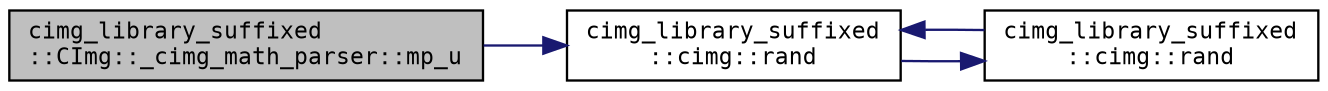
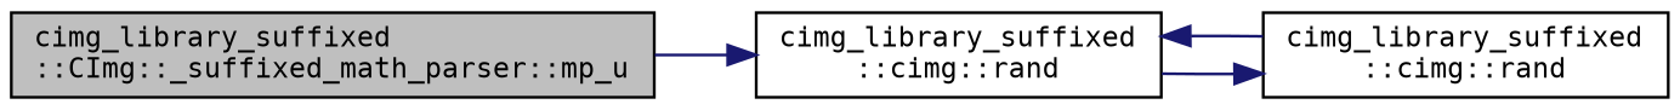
  digraph {
    rankdir=LR
    fontname="DejaVu Sans Mono"
    node [color=black fillcolor=white fontname="DejaVu Sans Mono" fontsize=10 shape=record style=filled]
    edge [color=midnightblue fontname="DejaVu Sans Mono" fontsize=10 labelfontname=Helvetica labelfontsize=10 style=solid]
-   n1 [fillcolor=grey75 fontcolor=black height=0.2 label="cimg_library_suffixed\l::CImg::_cimg_math_parser::mp_u" width=0.4]
+   n1 [fillcolor=grey75 fontcolor=black height=0.2 label="cimg_library_suffixed\l::CImg::_suffixed_math_parser::mp_u" width=0.4]
    n2 [height=0.2 label="cimg_library_suffixed\l::cimg::rand" width=0.4]
    n3 [height=0.2 label="cimg_library_suffixed\l::cimg::rand" width=0.4]
    n1 -> n2
    n2 -> n3
    n3 -> n2
  }
